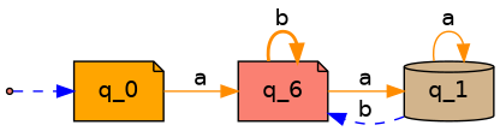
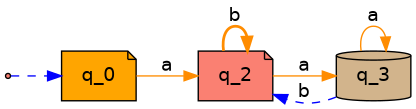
  digraph {
    fontname="DejaVu Sans"
    rankdir=LR
    node [fillcolor=salmon fontname="DejaVu Sans" shape=note style=filled]
    edge [color=darkorange fontname="DejaVu Sans" style=solid]
    qi [shape=point]
    q_0 [fillcolor=orange]
-   q_2 [label=q_6]
-   q_3 [fillcolor=tan shape=cylinder label=q_1]
+   q_2
+   q_3 [fillcolor=tan shape=cylinder]
    qi -> q_0 [color=blue style=dashed]
    q_0 -> q_2 [label=a]
    q_2 -> q_2 [label=b style=bold]
    q_2 -> q_3 [label=a]
    q_3 -> q_2 [color=blue label=b style=dashed]
    q_3 -> q_3 [label=a]
  }
